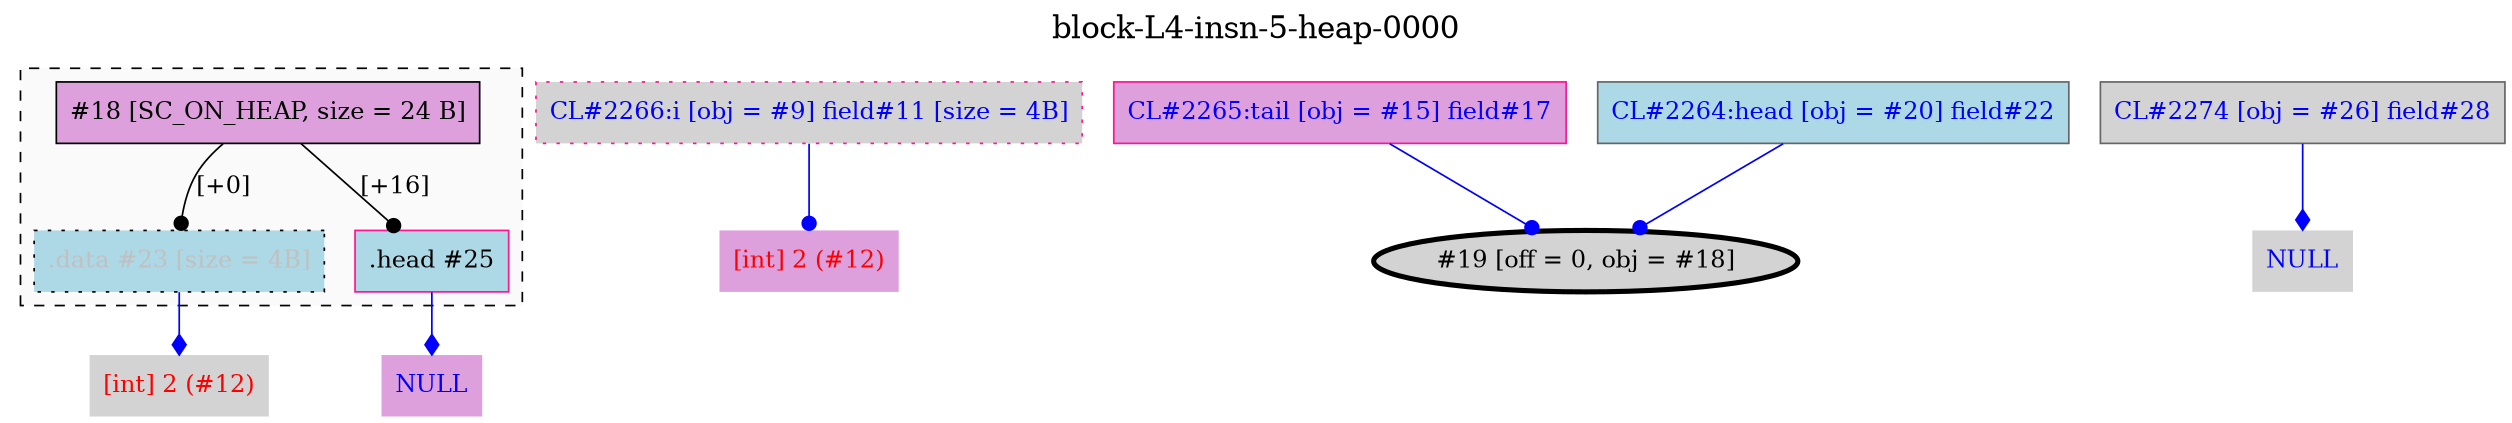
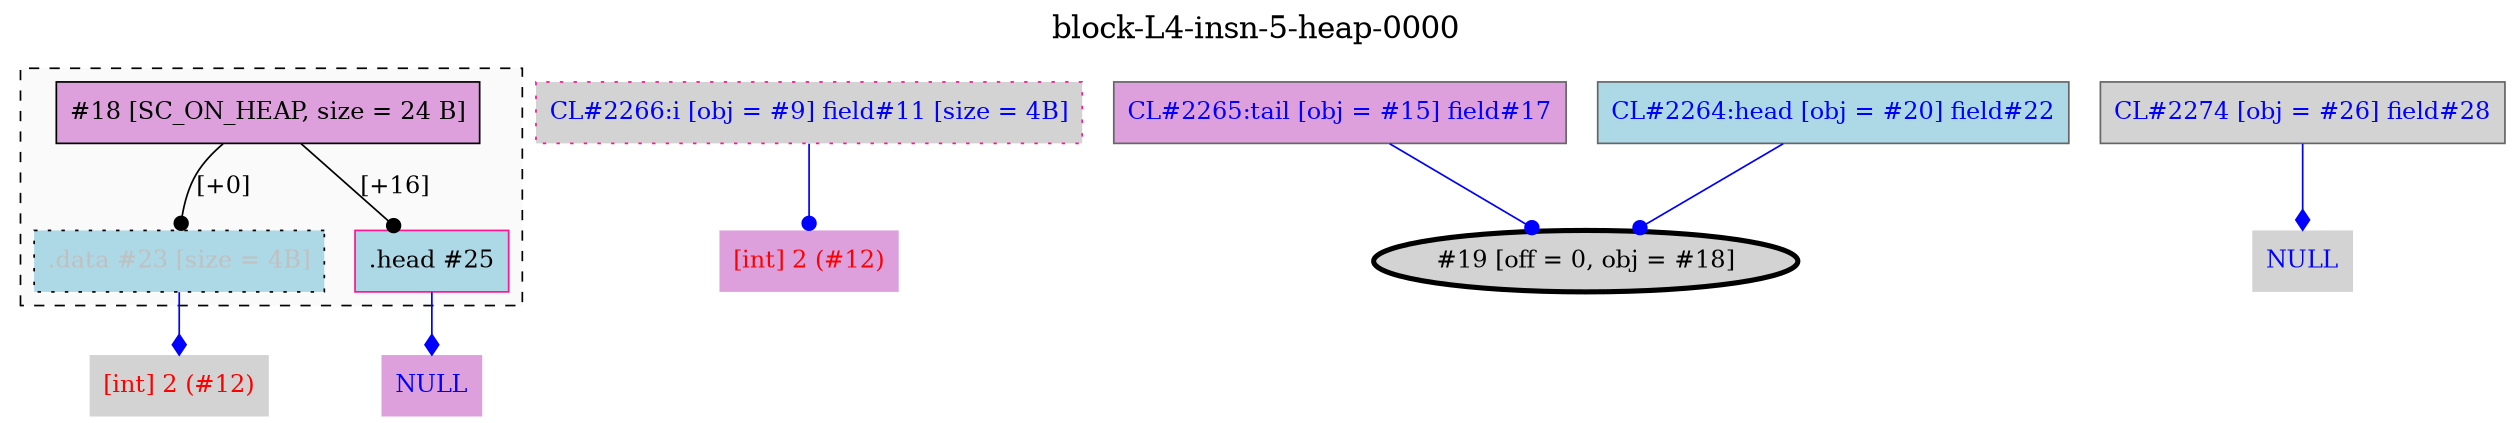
  digraph {
    clusterrank=local
    label=<<FONT POINT-SIZE="18">block-L4-insn-5-heap-0000</FONT>>
    labelloc=t
    node [color=gray40 fillcolor=lightgrey fontcolor=blue shape=box style=filled]
    edge [arrowhead=dot color=blue fontcolor=blue]
    n1 [color=black fillcolor=plum fontcolor=black label="#18 [SC_ON_HEAP, size = 24 B]"]
    n2 [color=black fillcolor=lightblue fontcolor=gray label=".data #23 [size = 4B]" style="dotted,filled"]
    n3 [color=deeppink fillcolor=lightblue fontcolor=black label=".head #25"]
    n4 [fontcolor=red label="[int] 2 (#12)" shape=plaintext]
    n5 [fillcolor=plum label=NULL shape=plaintext]
    n6 [color=deeppink label="CL#2266:i [obj = #9] field#11 [size = 4B]" style="dotted,filled"]
    n7 [fillcolor=plum fontcolor=red label="[int] 2 (#12)" shape=plaintext]
-   n8 [color=deeppink fillcolor=plum label="CL#2265:tail [obj = #15] field#17"]
+   n8 [fillcolor=plum label="CL#2265:tail [obj = #15] field#17"]
    n9 [color=black fontcolor=black label="#19 [off = 0, obj = #18]" penwidth=3 shape=ellipse]
    n10 [fillcolor=lightblue label="CL#2264:head [obj = #20] field#22"]
    n11 [label="CL#2274 [obj = #26] field#28"]
    n12 [color=black label=NULL shape=plaintext]
    subgraph cluster_1 {
      bgcolor=gray98
      color=black
      fontcolor=black
      label=""
      penwidth=1.0
      rank=same
      style=dashed
      n1
      n2
      n3
    }
    n1 -> n2 [color=black fontcolor=black label="[+0]"]
    n1 -> n3 [color=black fontcolor=black label="[+16]"]
    n2 -> n4 [arrowhead=diamond]
    n3 -> n5 [arrowhead=diamond]
    n6 -> n7
    n8 -> n9
    n10 -> n9
    n11 -> n12 [arrowhead=diamond]
  }
